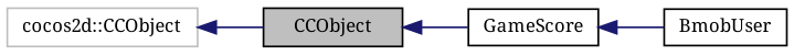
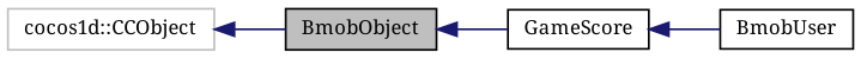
  digraph {
    fontname="Noto Serif"
    rankdir=LR
    node [color=black fillcolor=white fontname="Noto Serif" fontsize=10 shape=record style=filled]
    edge [color=midnightblue dir=back fontname="Noto Serif" fontsize=10 labelfontname=Helvetica labelfontsize=10 style=solid]
-   n1 [fillcolor=grey75 fontcolor=black height=0.2 label=CCObject width=0.4]
+   n1 [fillcolor=grey75 fontcolor=black height=0.2 label=BmobObject width=0.4]
    n2 [height=0.2 label=GameScore width=0.4]
    n3 [height=0.2 label=BmobUser width=0.4]
-   n4 [color=grey75 height=0.2 label="cocos2d::CCObject" width=0.4]
+   n4 [color=grey75 height=0.2 label="cocos1d::CCObject" width=0.4]
    n1 -> n2
    n2 -> n3
    n4 -> n1
  }
